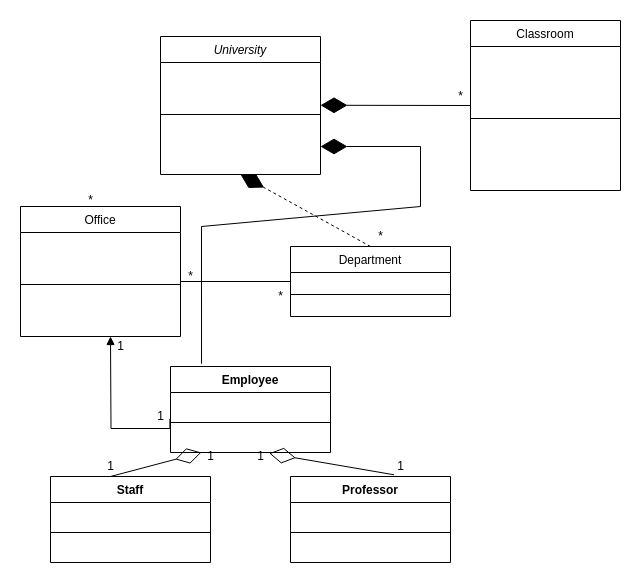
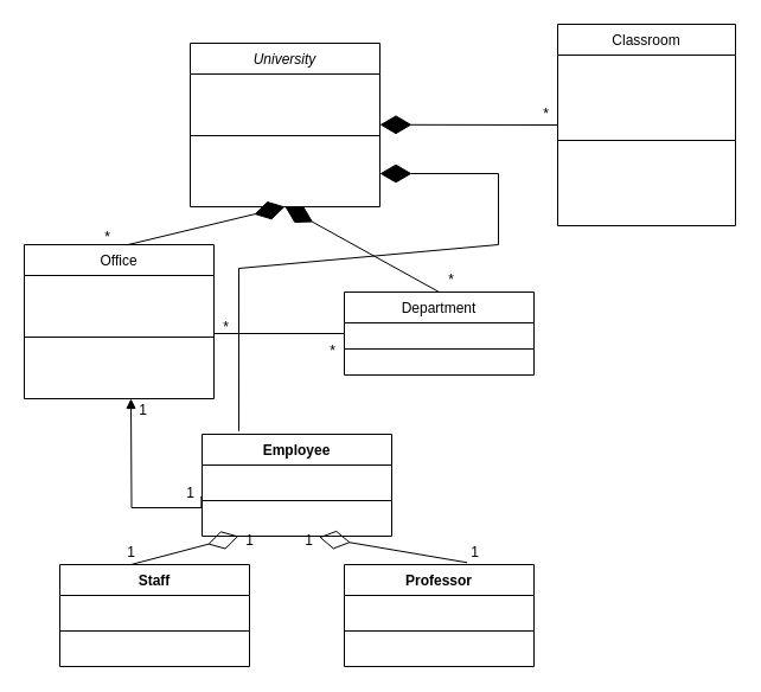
  <mxCell id="0" />
  <mxCell id="1" parent="0" />
  <mxCell id="2" value="University&#10;" style="swimlane;fontStyle=2;align=center;verticalAlign=top;childLayout=stackLayout;horizontal=1;startSize=26;horizontalStack=0;resizeParent=1;resizeLast=0;collapsible=1;marginBottom=0;rounded=0;shadow=0;strokeWidth=1;" parent="1" vertex="1"><mxGeometry x="160" y="36" width="160" height="138" as="geometry"><mxRectangle x="230" y="140" width="160" height="26" as="alternateBounds" /></mxGeometry></mxCell>
  <mxCell id="3" value="" style="line;html=1;strokeWidth=1;align=left;verticalAlign=middle;spacingTop=-1;spacingLeft=3;spacingRight=3;rotatable=0;labelPosition=right;points=[];portConstraint=eastwest;" parent="2" vertex="1"><mxGeometry y="26" width="160" height="104" as="geometry" /></mxCell>
  <mxCell id="4" value="Office" style="swimlane;fontStyle=0;align=center;verticalAlign=top;childLayout=stackLayout;horizontal=1;startSize=26;horizontalStack=0;resizeParent=1;resizeLast=0;collapsible=1;marginBottom=0;rounded=0;shadow=0;strokeWidth=1;" parent="1" vertex="1"><mxGeometry x="20" y="206" width="160" height="130" as="geometry"><mxRectangle x="130" y="380" width="160" height="26" as="alternateBounds" /></mxGeometry></mxCell>
  <mxCell id="5" value="" style="line;html=1;strokeWidth=1;align=left;verticalAlign=middle;spacingTop=-1;spacingLeft=3;spacingRight=3;rotatable=0;labelPosition=right;points=[];portConstraint=eastwest;" parent="4" vertex="1"><mxGeometry y="26" width="160" height="104" as="geometry" /></mxCell>
  <mxCell id="6" value="Department" style="swimlane;fontStyle=0;align=center;verticalAlign=top;childLayout=stackLayout;horizontal=1;startSize=26;horizontalStack=0;resizeParent=1;resizeLast=0;collapsible=1;marginBottom=0;rounded=0;shadow=0;strokeWidth=1;" parent="1" vertex="1"><mxGeometry x="290" y="246" width="160" height="70" as="geometry"><mxRectangle x="340" y="380" width="170" height="26" as="alternateBounds" /></mxGeometry></mxCell>
  <mxCell id="7" value="" style="line;html=1;strokeWidth=1;align=left;verticalAlign=middle;spacingTop=-1;spacingLeft=3;spacingRight=3;rotatable=0;labelPosition=right;points=[];portConstraint=eastwest;" parent="6" vertex="1"><mxGeometry y="26" width="160" height="44" as="geometry" /></mxCell>
  <mxCell id="8" value="Classroom" style="swimlane;fontStyle=0;align=center;verticalAlign=top;childLayout=stackLayout;horizontal=1;startSize=26;horizontalStack=0;resizeParent=1;resizeLast=0;collapsible=1;marginBottom=0;rounded=0;shadow=0;strokeWidth=1;" parent="1" vertex="1"><mxGeometry x="470" y="20" width="150" height="170" as="geometry"><mxRectangle x="550" y="140" width="160" height="26" as="alternateBounds" /></mxGeometry></mxCell>
  <mxCell id="9" value="" style="line;html=1;strokeWidth=1;align=left;verticalAlign=middle;spacingTop=-1;spacingLeft=3;spacingRight=3;rotatable=0;labelPosition=right;points=[];portConstraint=eastwest;" parent="8" vertex="1"><mxGeometry y="26" width="150" height="144" as="geometry" /></mxCell>
  <mxCell id="10" style="edgeStyle=none;rounded=0;orthogonalLoop=1;jettySize=auto;html=1;exitX=0.5;exitY=1;exitDx=0;exitDy=0;" edge="1" parent="8" source="8" target="9"><mxGeometry relative="1" as="geometry" /></mxCell>
  <mxCell id="11" value="" style="endArrow=diamondThin;endFill=1;endSize=24;html=1;rounded=0;exitX=0.194;exitY=-0.032;exitDx=0;exitDy=0;exitPerimeter=0;" edge="1" parent="1" source="16"><mxGeometry width="160" relative="1" as="geometry"><mxPoint x="520" y="236" as="sourcePoint" /><mxPoint x="320" y="146" as="targetPoint" /><Array as="points"><mxPoint x="201" y="226" /><mxPoint x="420" y="206" /><mxPoint x="420" y="146" /></Array></mxGeometry></mxCell>
- <mxCell id="12" value="" style="endArrow=diamondThin;endFill=1;endSize=24;html=1;rounded=0;exitX=0.5;exitY=0;exitDx=0;exitDy=0;entryX=0.5;entryY=1;entryDx=0;entryDy=0;dashed=1;" edge="1" parent="1" source="6" target="2"><mxGeometry width="160" relative="1" as="geometry"><mxPoint x="360" y="216" as="sourcePoint" /><mxPoint x="520" y="216" as="targetPoint" /></mxGeometry></mxCell>
+ <mxCell id="12" value="" style="endArrow=diamondThin;endFill=1;endSize=24;html=1;rounded=0;exitX=0.5;exitY=0;exitDx=0;exitDy=0;entryX=0.5;entryY=1;entryDx=0;entryDy=0;" edge="1" parent="1" source="6" target="2"><mxGeometry width="160" relative="1" as="geometry"><mxPoint x="360" y="216" as="sourcePoint" /><mxPoint x="520" y="216" as="targetPoint" /></mxGeometry></mxCell>
+ <mxCell id="13" value="" style="endArrow=diamondThin;endFill=1;endSize=24;html=1;rounded=0;entryX=0.5;entryY=1;entryDx=0;entryDy=0;exitX=0.541;exitY=0.002;exitDx=0;exitDy=0;exitPerimeter=0;" edge="1" parent="1" source="4" target="2"><mxGeometry width="160" relative="1" as="geometry"><mxPoint x="230" y="266" as="sourcePoint" /><mxPoint x="340" y="206" as="targetPoint" /></mxGeometry></mxCell>
  <mxCell id="14" value="" style="endArrow=diamondThin;endFill=1;endSize=24;html=1;rounded=0;" edge="1" parent="1"><mxGeometry width="160" relative="1" as="geometry"><mxPoint x="470" y="105" as="sourcePoint" /><mxPoint x="320" y="104.76" as="targetPoint" /></mxGeometry></mxCell>
  <mxCell id="15" value="*" style="text;html=1;align=center;verticalAlign=middle;resizable=0;points=[];autosize=1;strokeColor=none;fillColor=none;" vertex="1" parent="1"><mxGeometry x="450" y="86" width="20" height="20" as="geometry" /></mxCell>
  <mxCell id="16" value="Employee" style="swimlane;fontStyle=1;align=center;verticalAlign=top;childLayout=stackLayout;horizontal=1;startSize=26;horizontalStack=0;resizeParent=1;resizeParentMax=0;resizeLast=0;collapsible=1;marginBottom=0;" vertex="1" parent="1"><mxGeometry x="170" y="366" width="160" height="86" as="geometry" /></mxCell>
  <mxCell id="17" value="   &#10;" style="text;strokeColor=none;fillColor=none;align=left;verticalAlign=top;spacingLeft=4;spacingRight=4;overflow=hidden;rotatable=0;points=[[0,0.5],[1,0.5]];portConstraint=eastwest;" vertex="1" parent="16"><mxGeometry y="26" width="160" height="26" as="geometry" /></mxCell>
  <mxCell id="18" value="" style="line;strokeWidth=1;fillColor=none;align=left;verticalAlign=middle;spacingTop=-1;spacingLeft=3;spacingRight=3;rotatable=0;labelPosition=right;points=[];portConstraint=eastwest;" vertex="1" parent="16"><mxGeometry y="52" width="160" height="8" as="geometry" /></mxCell>
  <mxCell id="19" value="    &#10;" style="text;strokeColor=none;fillColor=none;align=left;verticalAlign=top;spacingLeft=4;spacingRight=4;overflow=hidden;rotatable=0;points=[[0,0.5],[1,0.5]];portConstraint=eastwest;" vertex="1" parent="16"><mxGeometry y="60" width="160" height="26" as="geometry" /></mxCell>
  <mxCell id="20" value="" style="line;strokeWidth=1;fillColor=none;align=left;verticalAlign=middle;spacingTop=-1;spacingLeft=3;spacingRight=3;rotatable=0;labelPosition=right;points=[];portConstraint=eastwest;" vertex="1" parent="1"><mxGeometry x="180" y="277" width="110" height="8" as="geometry" /></mxCell>
  <mxCell id="21" value="*" style="text;html=1;align=center;verticalAlign=middle;resizable=0;points=[];autosize=1;strokeColor=none;fillColor=none;" vertex="1" parent="1"><mxGeometry x="180" y="266" width="20" height="20" as="geometry" /></mxCell>
  <mxCell id="22" value="*" style="text;html=1;align=center;verticalAlign=middle;resizable=0;points=[];autosize=1;strokeColor=none;fillColor=none;" vertex="1" parent="1"><mxGeometry x="270" y="286" width="20" height="20" as="geometry" /></mxCell>
  <mxCell id="23" value="Staff" style="swimlane;fontStyle=1;align=center;verticalAlign=top;childLayout=stackLayout;horizontal=1;startSize=26;horizontalStack=0;resizeParent=1;resizeParentMax=0;resizeLast=0;collapsible=1;marginBottom=0;" vertex="1" parent="1"><mxGeometry x="50" y="476" width="160" height="86" as="geometry" /></mxCell>
  <mxCell id="24" value="    &#10;" style="text;strokeColor=none;fillColor=none;align=left;verticalAlign=top;spacingLeft=4;spacingRight=4;overflow=hidden;rotatable=0;points=[[0,0.5],[1,0.5]];portConstraint=eastwest;" vertex="1" parent="23"><mxGeometry y="26" width="160" height="26" as="geometry" /></mxCell>
  <mxCell id="25" value="" style="line;strokeWidth=1;fillColor=none;align=left;verticalAlign=middle;spacingTop=-1;spacingLeft=3;spacingRight=3;rotatable=0;labelPosition=right;points=[];portConstraint=eastwest;" vertex="1" parent="23"><mxGeometry y="52" width="160" height="8" as="geometry" /></mxCell>
  <mxCell id="26" value="   &#10;" style="text;strokeColor=none;fillColor=none;align=left;verticalAlign=top;spacingLeft=4;spacingRight=4;overflow=hidden;rotatable=0;points=[[0,0.5],[1,0.5]];portConstraint=eastwest;" vertex="1" parent="23"><mxGeometry y="60" width="160" height="26" as="geometry" /></mxCell>
  <mxCell id="27" value="Professor" style="swimlane;fontStyle=1;align=center;verticalAlign=top;childLayout=stackLayout;horizontal=1;startSize=26;horizontalStack=0;resizeParent=1;resizeParentMax=0;resizeLast=0;collapsible=1;marginBottom=0;" vertex="1" parent="1"><mxGeometry x="290" y="476" width="160" height="86" as="geometry" /></mxCell>
  <mxCell id="28" value="   &#10;" style="text;strokeColor=none;fillColor=none;align=left;verticalAlign=top;spacingLeft=4;spacingRight=4;overflow=hidden;rotatable=0;points=[[0,0.5],[1,0.5]];portConstraint=eastwest;" vertex="1" parent="27"><mxGeometry y="26" width="160" height="26" as="geometry" /></mxCell>
  <mxCell id="29" value="" style="line;strokeWidth=1;fillColor=none;align=left;verticalAlign=middle;spacingTop=-1;spacingLeft=3;spacingRight=3;rotatable=0;labelPosition=right;points=[];portConstraint=eastwest;" vertex="1" parent="27"><mxGeometry y="52" width="160" height="8" as="geometry" /></mxCell>
  <mxCell id="30" value="    &#10;" style="text;strokeColor=none;fillColor=none;align=left;verticalAlign=top;spacingLeft=4;spacingRight=4;overflow=hidden;rotatable=0;points=[[0,0.5],[1,0.5]];portConstraint=eastwest;" vertex="1" parent="27"><mxGeometry y="60" width="160" height="26" as="geometry" /></mxCell>
  <mxCell id="31" value="" style="endArrow=block;endFill=1;html=1;edgeStyle=orthogonalEdgeStyle;align=left;verticalAlign=top;rounded=0;exitX=-0.004;exitY=1.015;exitDx=0;exitDy=0;exitPerimeter=0;" edge="1" parent="1" source="17"><mxGeometry x="-0.88" y="-21" relative="1" as="geometry"><mxPoint x="20" y="416" as="sourcePoint" /><mxPoint x="110" y="336" as="targetPoint" /><mxPoint x="21" y="21" as="offset" /></mxGeometry></mxCell>
  <mxCell id="32" value="1" style="text;html=1;align=center;verticalAlign=middle;resizable=0;points=[];autosize=1;strokeColor=none;fillColor=none;" vertex="1" parent="1"><mxGeometry x="110" y="336" width="20" height="20" as="geometry" /></mxCell>
  <mxCell id="33" value="1" style="text;html=1;align=center;verticalAlign=middle;resizable=0;points=[];autosize=1;strokeColor=none;fillColor=none;" vertex="1" parent="1"><mxGeometry x="150" y="406" width="20" height="20" as="geometry" /></mxCell>
  <mxCell id="34" value="" style="endArrow=diamondThin;endFill=0;endSize=24;html=1;rounded=0;entryX=0.617;entryY=1.033;entryDx=0;entryDy=0;entryPerimeter=0;exitX=0.647;exitY=-0.02;exitDx=0;exitDy=0;exitPerimeter=0;" edge="1" parent="1" source="27" target="19"><mxGeometry width="160" relative="1" as="geometry"><mxPoint x="440" y="316" as="sourcePoint" /><mxPoint x="600" y="316" as="targetPoint" /></mxGeometry></mxCell>
  <mxCell id="35" value="" style="endArrow=diamondThin;endFill=0;endSize=24;html=1;rounded=0;exitX=0.647;exitY=-0.02;exitDx=0;exitDy=0;exitPerimeter=0;" edge="1" parent="1" target="19"><mxGeometry width="160" relative="1" as="geometry"><mxPoint x="110" y="476" as="sourcePoint" /><mxPoint x="47.28" y="419.408" as="targetPoint" /></mxGeometry></mxCell>
  <mxCell id="36" value="*" style="text;html=1;align=center;verticalAlign=middle;resizable=0;points=[];autosize=1;strokeColor=none;fillColor=none;" vertex="1" parent="1"><mxGeometry x="370" y="226" width="20" height="20" as="geometry" /></mxCell>
  <mxCell id="37" value="*" style="text;html=1;align=center;verticalAlign=middle;resizable=0;points=[];autosize=1;strokeColor=none;fillColor=none;" vertex="1" parent="1"><mxGeometry x="80" y="190" width="20" height="20" as="geometry" /></mxCell>
  <mxCell id="38" value="1" style="text;html=1;align=center;verticalAlign=middle;resizable=0;points=[];autosize=1;strokeColor=none;fillColor=none;" vertex="1" parent="1"><mxGeometry x="250" y="446" width="20" height="20" as="geometry" /></mxCell>
  <mxCell id="39" value="1" style="text;html=1;align=center;verticalAlign=middle;resizable=0;points=[];autosize=1;strokeColor=none;fillColor=none;" vertex="1" parent="1"><mxGeometry x="390" y="456" width="20" height="20" as="geometry" /></mxCell>
  <mxCell id="40" value="1" style="text;html=1;align=center;verticalAlign=middle;resizable=0;points=[];autosize=1;strokeColor=none;fillColor=none;" vertex="1" parent="1"><mxGeometry x="100" y="456" width="20" height="20" as="geometry" /></mxCell>
  <mxCell id="41" value="1" style="text;html=1;align=center;verticalAlign=middle;resizable=0;points=[];autosize=1;strokeColor=none;fillColor=none;" vertex="1" parent="1"><mxGeometry x="200" y="446" width="20" height="20" as="geometry" /></mxCell>
